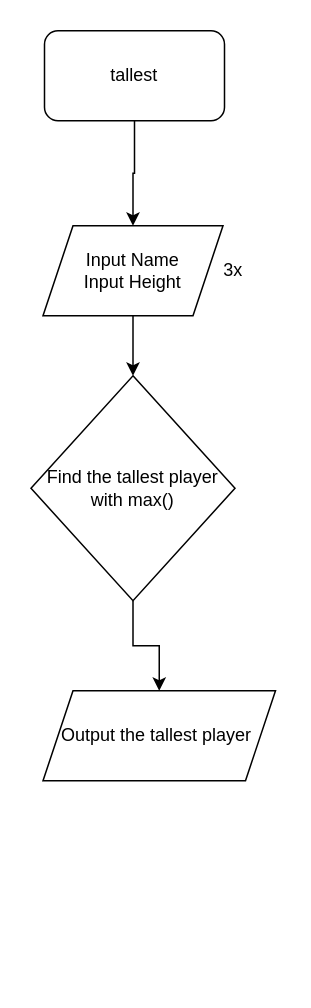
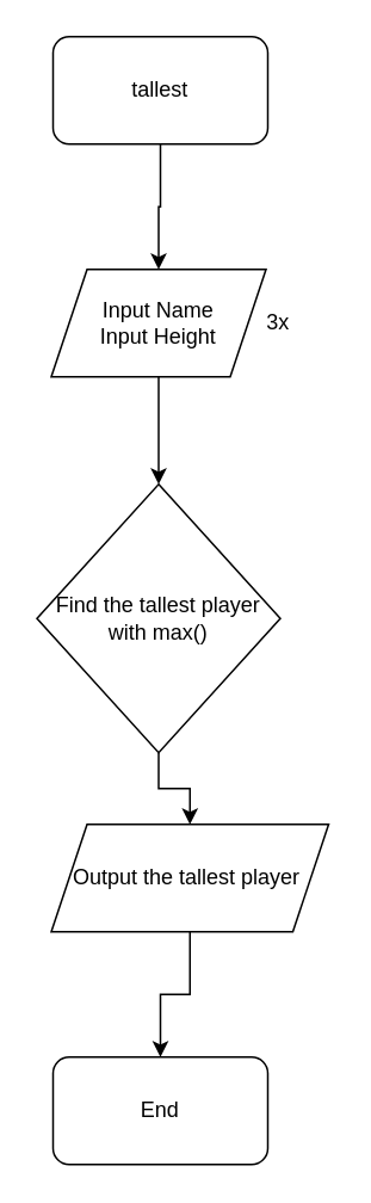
  <mxCell id="0" />
  <mxCell id="1" parent="0" />
  <mxCell id="2" style="edgeStyle=orthogonalEdgeStyle;rounded=0;orthogonalLoop=1;jettySize=auto;html=1;" edge="1" parent="1" source="3" target="5"><mxGeometry relative="1" as="geometry" /></mxCell>
  <mxCell id="3" value="tallest" style="rounded=1;whiteSpace=wrap;html=1;" vertex="1" parent="1"><mxGeometry x="29" y="20" width="120" height="60" as="geometry" /></mxCell>
  <mxCell id="4" style="edgeStyle=orthogonalEdgeStyle;rounded=0;orthogonalLoop=1;jettySize=auto;html=1;entryX=0.5;entryY=0;entryDx=0;entryDy=0;" edge="1" parent="1" source="5" target="8"><mxGeometry relative="1" as="geometry" /></mxCell>
  <mxCell id="5" value="Input Name&lt;div&gt;Input Height&lt;/div&gt;" style="shape=parallelogram;perimeter=parallelogramPerimeter;whiteSpace=wrap;html=1;fixedSize=1;" vertex="1" parent="1"><mxGeometry x="28" y="150" width="120" height="60" as="geometry" /></mxCell>
  <mxCell id="6" value="3x" style="text;html=1;align=center;verticalAlign=middle;whiteSpace=wrap;rounded=0;" vertex="1" parent="1"><mxGeometry x="125" y="165" width="60" height="30" as="geometry" /></mxCell>
  <mxCell id="7" style="edgeStyle=orthogonalEdgeStyle;rounded=0;orthogonalLoop=1;jettySize=auto;html=1;" edge="1" parent="1" source="8" target="10"><mxGeometry relative="1" as="geometry" /></mxCell>
- <mxCell id="8" value="Find the tallest player with max()" style="rhombus;whiteSpace=wrap;html=1;" vertex="1" parent="1"><mxGeometry x="20" y="250" width="136" height="150" as="geometry" /></mxCell>
+ <mxCell id="8" value="Find the tallest player with max()" style="rhombus;whiteSpace=wrap;html=1;" vertex="1" parent="1"><mxGeometry x="20" y="270" width="136" height="150" as="geometry" /></mxCell>
+ <mxCell id="9" style="edgeStyle=orthogonalEdgeStyle;rounded=0;orthogonalLoop=1;jettySize=auto;html=1;" edge="1" parent="1" source="10" target="11"><mxGeometry relative="1" as="geometry" /></mxCell>
  <mxCell id="10" value="Output the tallest player&amp;nbsp;" style="shape=parallelogram;perimeter=parallelogramPerimeter;whiteSpace=wrap;html=1;fixedSize=1;" vertex="1" parent="1"><mxGeometry x="28" y="460" width="155" height="60" as="geometry" /></mxCell>
+ <mxCell id="11" value="End" style="rounded=1;whiteSpace=wrap;html=1;" vertex="1" parent="1"><mxGeometry x="29" y="590" width="120" height="60" as="geometry" /></mxCell>
